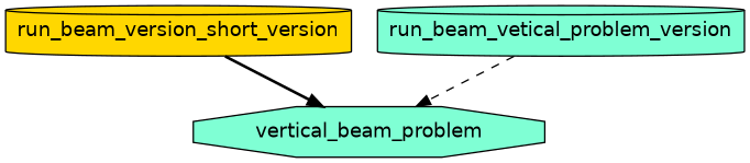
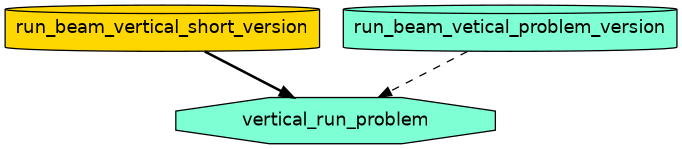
  digraph {
    fontname="DejaVu Sans"
    node [fillcolor=aquamarine fontname="DejaVu Sans" shape=cylinder style=filled]
    edge [fontname="DejaVu Sans"]
-   run_beam_vertical_short_version [fillcolor=gold label=run_beam_version_short_version]
-   vertical_beam_problem [shape=octagon]
+   run_beam_vertical_short_version [fillcolor=gold]
+   vertical_beam_problem [shape=octagon label=vertical_run_problem]
    n3 [label=run_beam_vetical_problem_version]
    run_beam_vertical_short_version -> vertical_beam_problem [style=bold]
    n3 -> vertical_beam_problem [style=dashed]
  }
